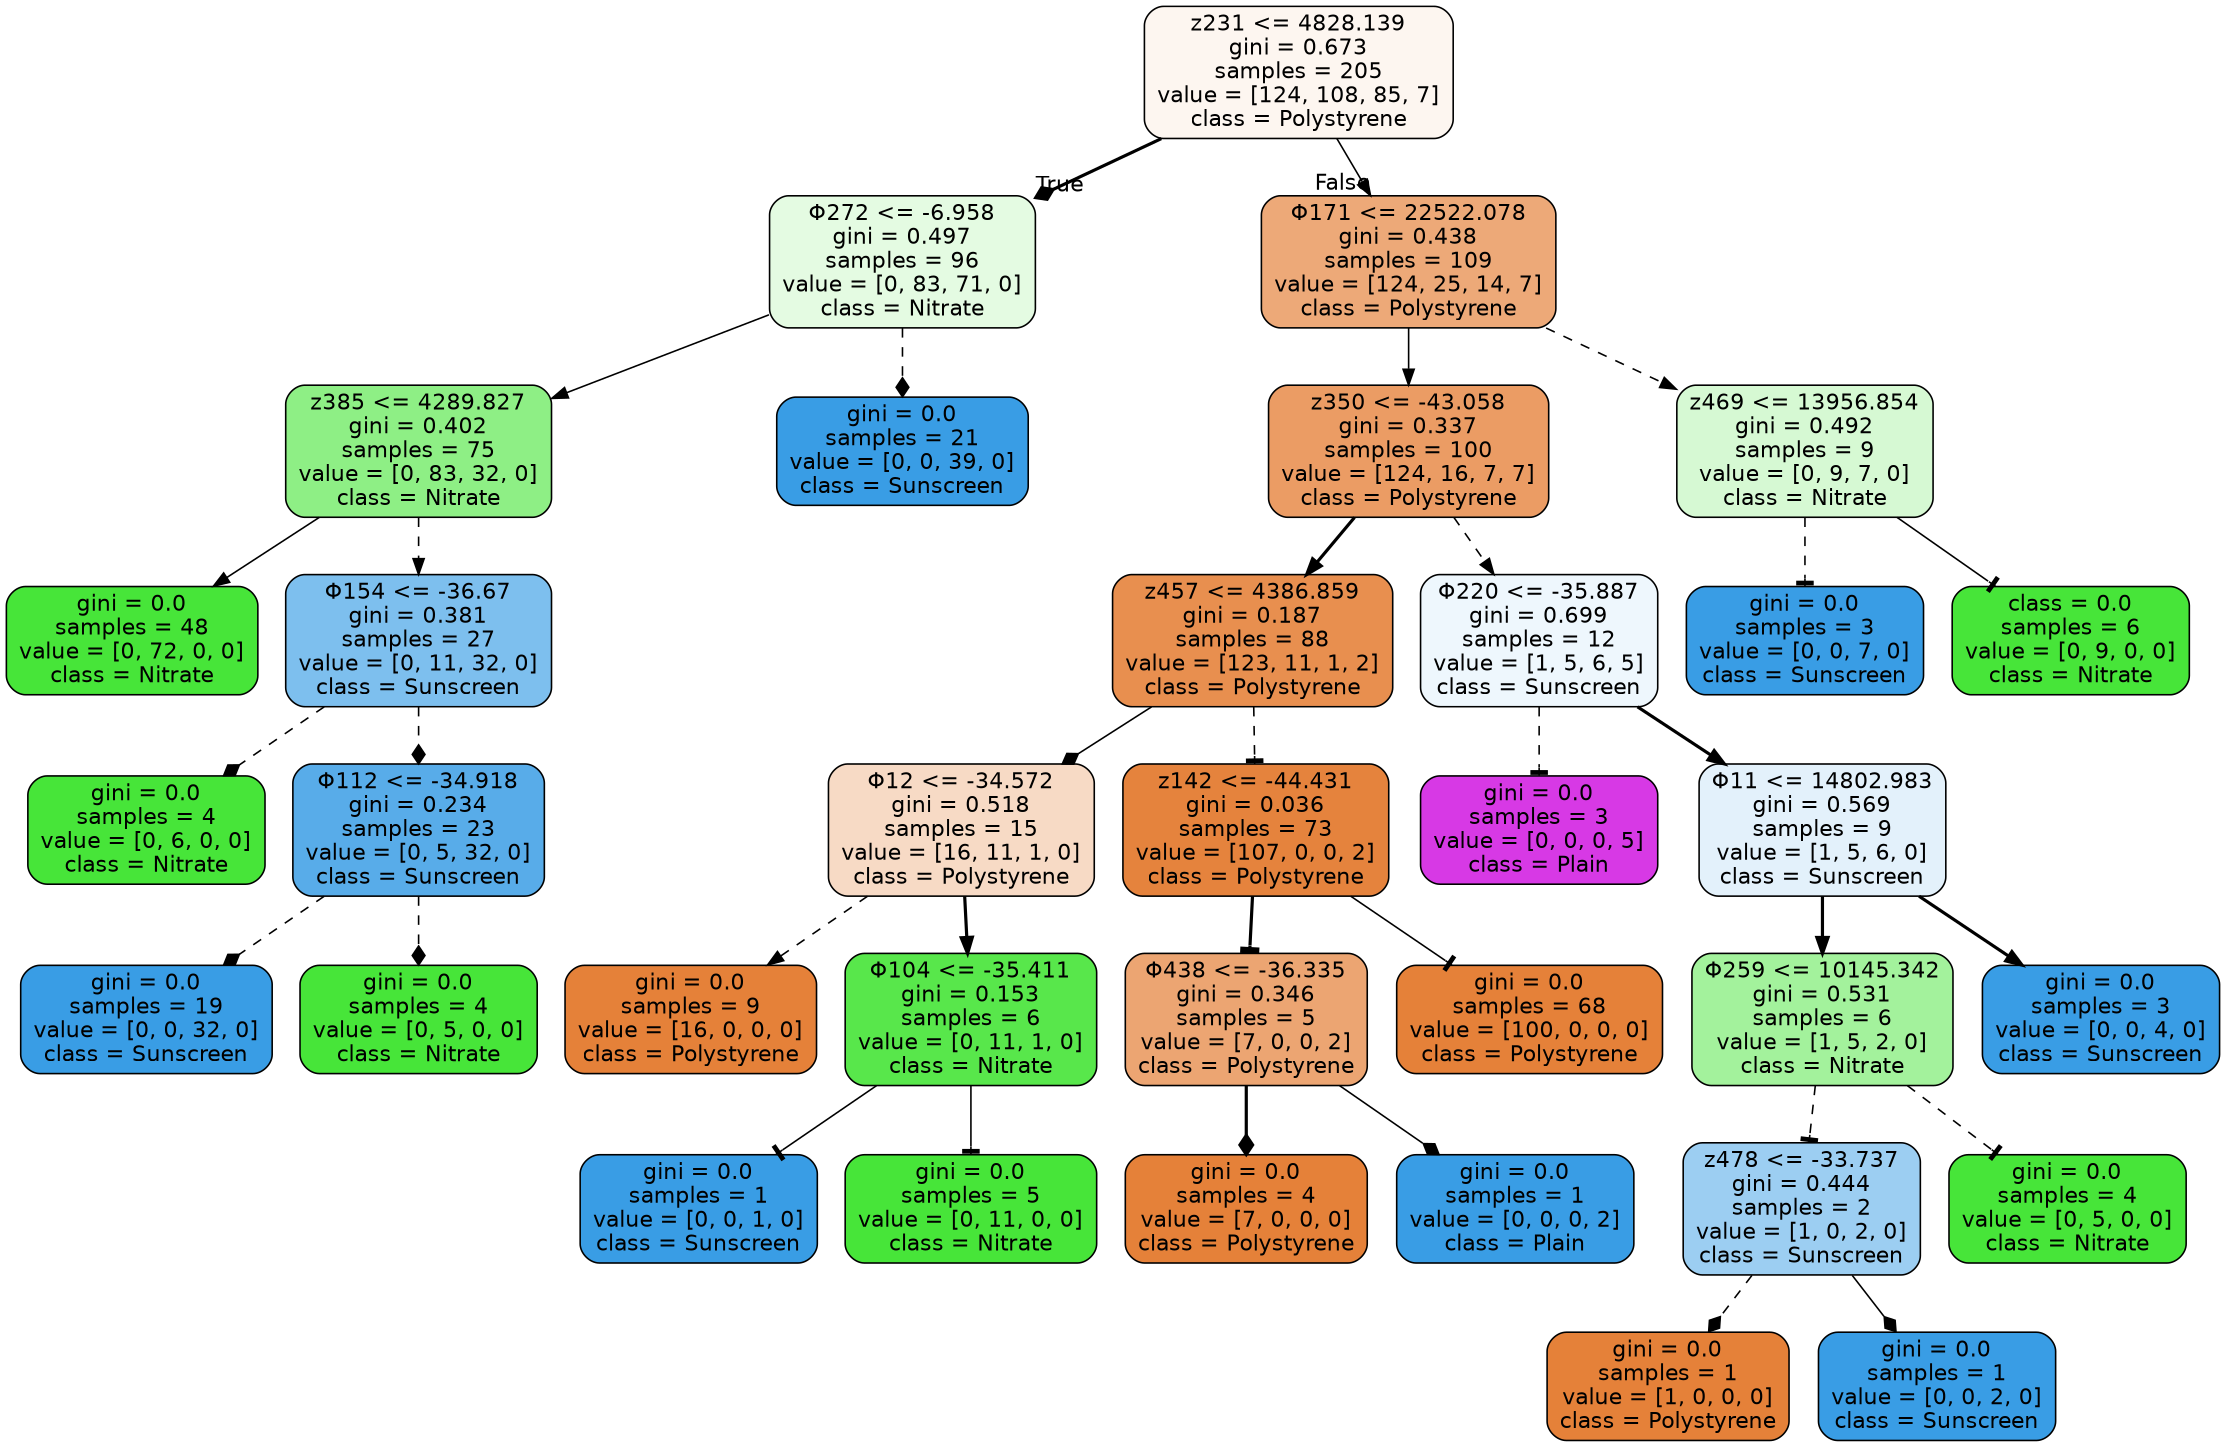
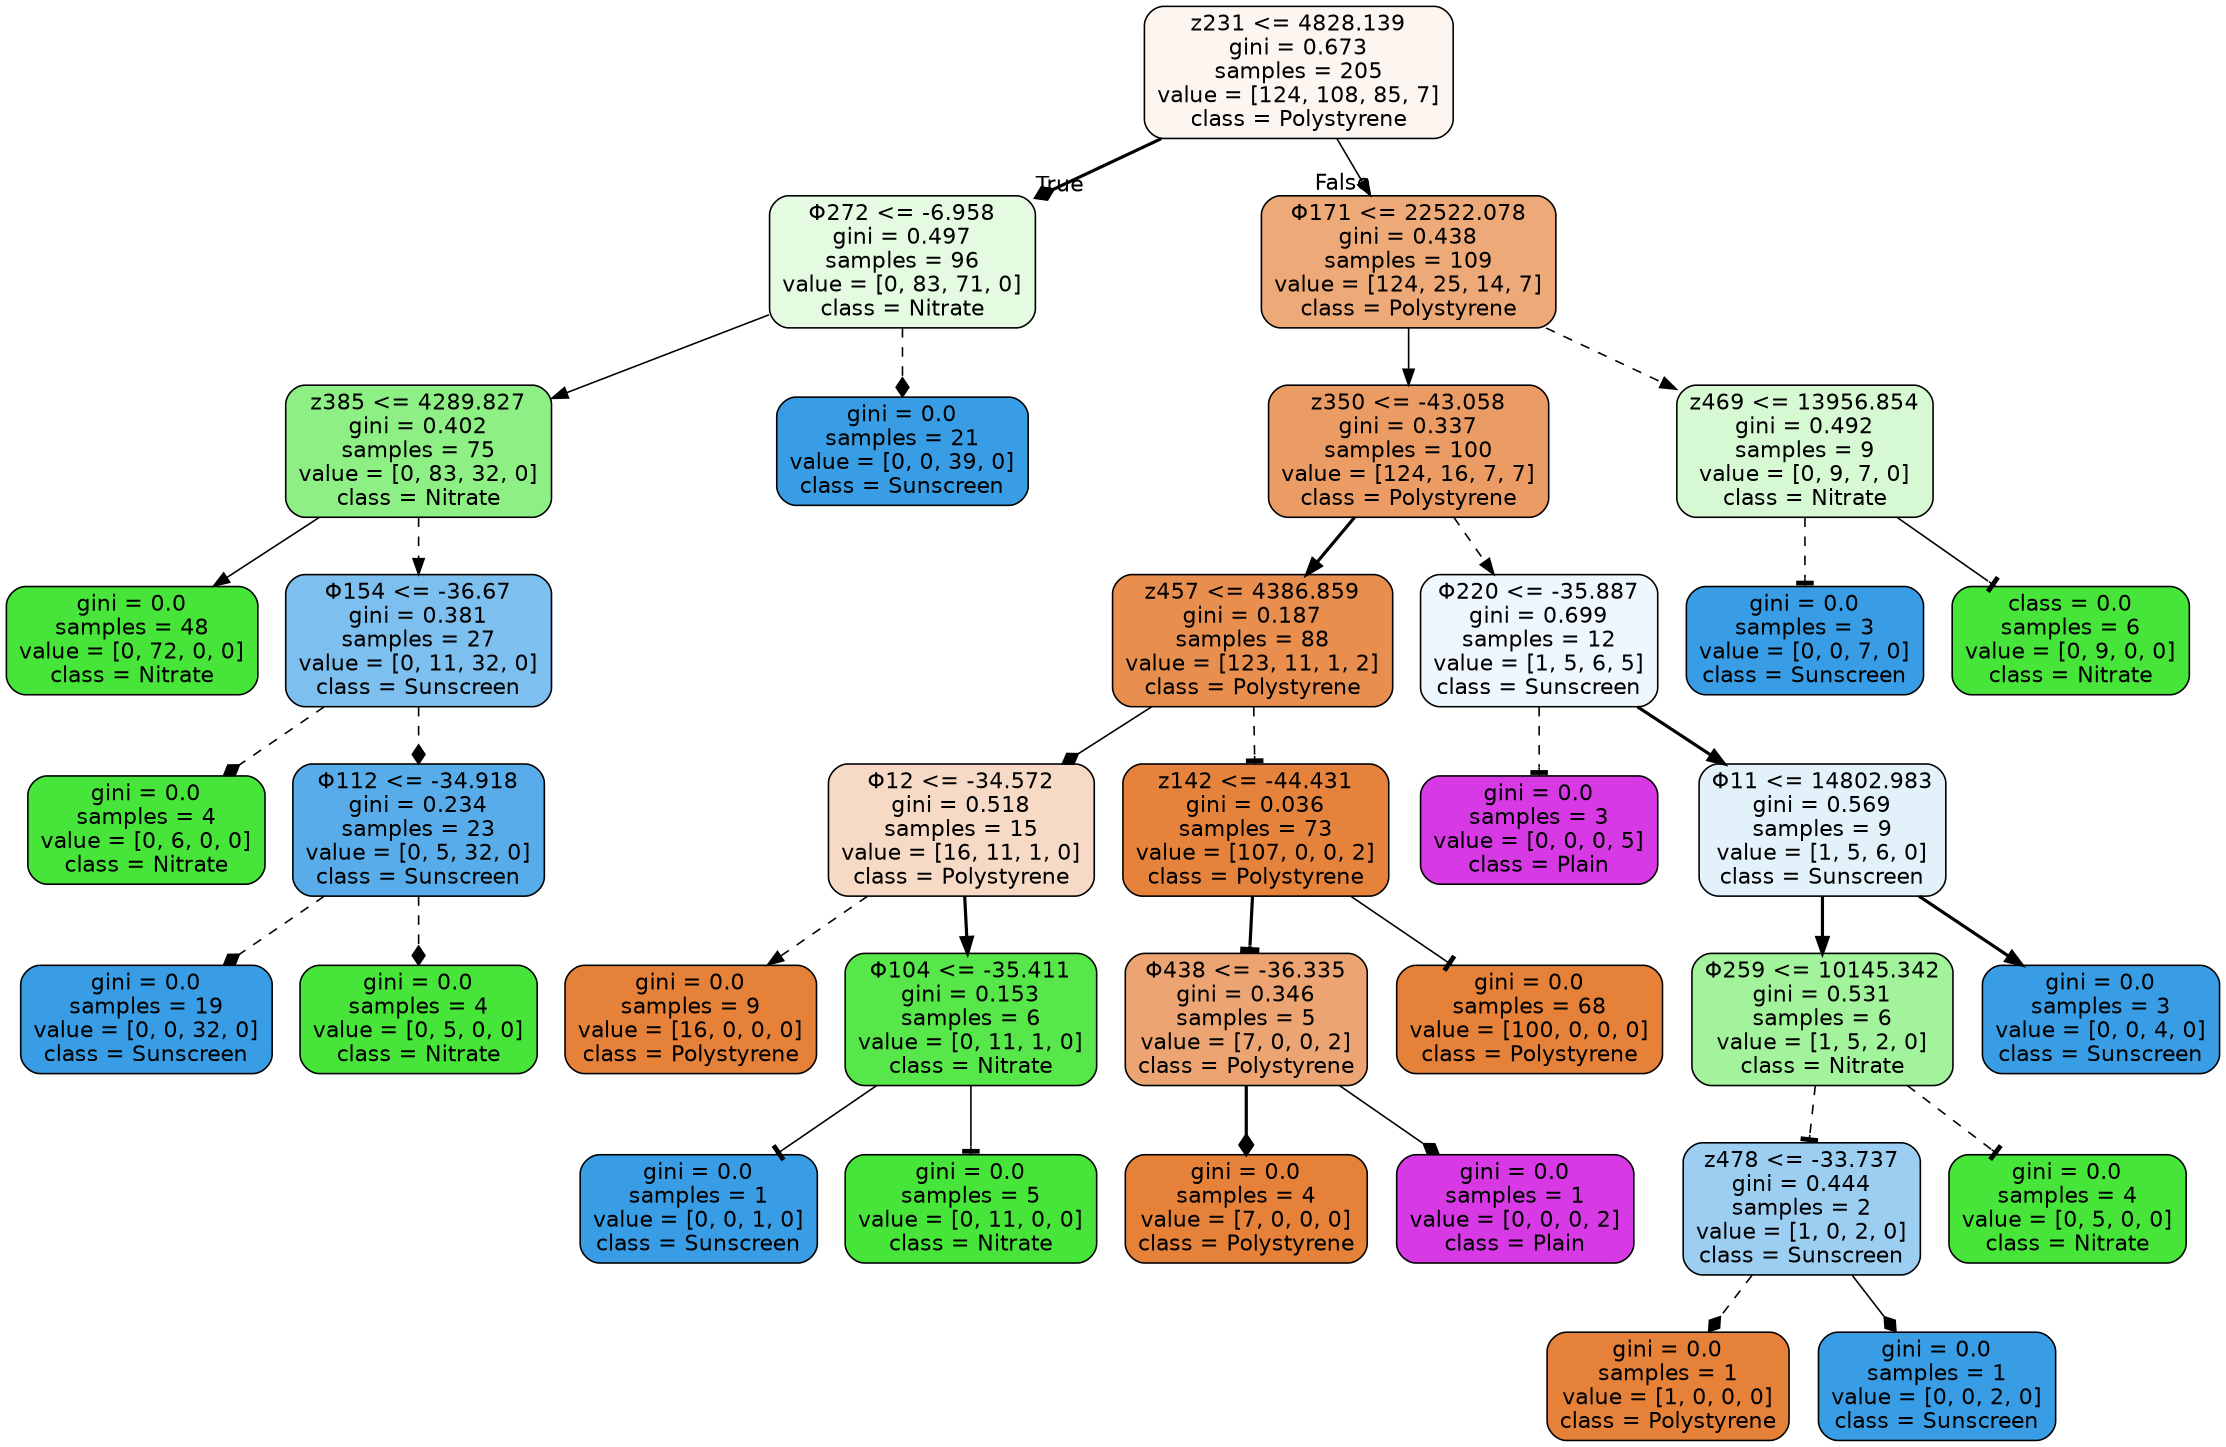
  digraph {
    node [color=black fillcolor="#399de5" fontname=helvetica shape=box style="filled, rounded"]
    edge [arrowhead=normal fontname=helvetica style=dashed]
    n1 [fillcolor="#fdf6f0" label="z231 <= 4828.139\ngini = 0.673\nsamples = 205\nvalue = [124, 108, 85, 7]\nclass = Polystyrene"]
    n2 [fillcolor="#e4fbe2" label="Φ272 <= -6.958\ngini = 0.497\nsamples = 96\nvalue = [0, 83, 71, 0]\nclass = Nitrate"]
    n3 [fillcolor="#eda978" label="Φ171 <= 22522.078\ngini = 0.438\nsamples = 109\nvalue = [124, 25, 14, 7]\nclass = Polystyrene"]
    n4 [fillcolor="#8eef85" label="z385 <= 4289.827\ngini = 0.402\nsamples = 75\nvalue = [0, 83, 32, 0]\nclass = Nitrate"]
    n5 [label="gini = 0.0\nsamples = 21\nvalue = [0, 0, 39, 0]\nclass = Sunscreen"]
    n6 [fillcolor="#eb9c64" label="z350 <= -43.058\ngini = 0.337\nsamples = 100\nvalue = [124, 16, 7, 7]\nclass = Polystyrene"]
    n7 [fillcolor="#d6f9d3" label="z469 <= 13956.854\ngini = 0.492\nsamples = 9\nvalue = [0, 9, 7, 0]\nclass = Nitrate"]
    n8 [fillcolor="#47e539" label="gini = 0.0\nsamples = 48\nvalue = [0, 72, 0, 0]\nclass = Nitrate"]
    n9 [fillcolor="#7dbfee" label="Φ154 <= -36.67\ngini = 0.381\nsamples = 27\nvalue = [0, 11, 32, 0]\nclass = Sunscreen"]
    n10 [fillcolor="#47e539" label="gini = 0.0\nsamples = 4\nvalue = [0, 6, 0, 0]\nclass = Nitrate"]
    n11 [fillcolor="#58ace9" label="Φ112 <= -34.918\ngini = 0.234\nsamples = 23\nvalue = [0, 5, 32, 0]\nclass = Sunscreen"]
    n12 [label="gini = 0.0\nsamples = 19\nvalue = [0, 0, 32, 0]\nclass = Sunscreen"]
    n13 [fillcolor="#47e539" label="gini = 0.0\nsamples = 4\nvalue = [0, 5, 0, 0]\nclass = Nitrate"]
    n14 [fillcolor="#e88f4f" label="z457 <= 4386.859\ngini = 0.187\nsamples = 88\nvalue = [123, 11, 1, 2]\nclass = Polystyrene"]
    n15 [fillcolor="#eef7fd" label="Φ220 <= -35.887\ngini = 0.699\nsamples = 12\nvalue = [1, 5, 6, 5]\nclass = Sunscreen"]
    n16 [label="gini = 0.0\nsamples = 3\nvalue = [0, 0, 7, 0]\nclass = Sunscreen"]
    n17 [fillcolor="#47e539" label="class = 0.0\nsamples = 6\nvalue = [0, 9, 0, 0]\nclass = Nitrate"]
    n18 [fillcolor="#f7dac5" label="Φ12 <= -34.572\ngini = 0.518\nsamples = 15\nvalue = [16, 11, 1, 0]\nclass = Polystyrene"]
    n19 [fillcolor="#e5833d" label="z142 <= -44.431\ngini = 0.036\nsamples = 73\nvalue = [107, 0, 0, 2]\nclass = Polystyrene"]
    n20 [fillcolor="#d739e5" label="gini = 0.0\nsamples = 3\nvalue = [0, 0, 0, 5]\nclass = Plain"]
    n21 [fillcolor="#e3f1fb" label="Φ11 <= 14802.983\ngini = 0.569\nsamples = 9\nvalue = [1, 5, 6, 0]\nclass = Sunscreen"]
    n22 [fillcolor="#e58139" label="gini = 0.0\nsamples = 9\nvalue = [16, 0, 0, 0]\nclass = Polystyrene"]
    n23 [fillcolor="#58e74b" label="Φ104 <= -35.411\ngini = 0.153\nsamples = 6\nvalue = [0, 11, 1, 0]\nclass = Nitrate"]
    n24 [fillcolor="#eca572" label="Φ438 <= -36.335\ngini = 0.346\nsamples = 5\nvalue = [7, 0, 0, 2]\nclass = Polystyrene"]
    n25 [fillcolor="#e58139" label="gini = 0.0\nsamples = 68\nvalue = [100, 0, 0, 0]\nclass = Polystyrene"]
    n26 [label="gini = 0.0\nsamples = 1\nvalue = [0, 0, 1, 0]\nclass = Sunscreen"]
    n27 [fillcolor="#47e539" label="gini = 0.0\nsamples = 5\nvalue = [0, 11, 0, 0]\nclass = Nitrate"]
    n28 [fillcolor="#e58139" label="gini = 0.0\nsamples = 4\nvalue = [7, 0, 0, 0]\nclass = Polystyrene"]
-   n29 [label="gini = 0.0\nsamples = 1\nvalue = [0, 0, 0, 2]\nclass = Plain"]
+   n29 [fillcolor="#d739e5" label="gini = 0.0\nsamples = 1\nvalue = [0, 0, 0, 2]\nclass = Plain"]
    n30 [fillcolor="#a3f29c" label="Φ259 <= 10145.342\ngini = 0.531\nsamples = 6\nvalue = [1, 5, 2, 0]\nclass = Nitrate"]
    n31 [label="gini = 0.0\nsamples = 3\nvalue = [0, 0, 4, 0]\nclass = Sunscreen"]
    n32 [fillcolor="#9ccef2" label="z478 <= -33.737\ngini = 0.444\nsamples = 2\nvalue = [1, 0, 2, 0]\nclass = Sunscreen"]
    n33 [fillcolor="#47e539" label="gini = 0.0\nsamples = 4\nvalue = [0, 5, 0, 0]\nclass = Nitrate"]
    n34 [fillcolor="#e58139" label="gini = 0.0\nsamples = 1\nvalue = [1, 0, 0, 0]\nclass = Polystyrene"]
    n35 [label="gini = 0.0\nsamples = 1\nvalue = [0, 0, 2, 0]\nclass = Sunscreen"]
    n1 -> n2 [arrowhead=diamond headlabel=True labelangle=45 labeldistance=2.5 style=bold]
    n1 -> n3 [headlabel=False labelangle=-45 labeldistance=2.5 style=solid]
    n2 -> n4 [style=solid]
    n2 -> n5 [arrowhead=diamond]
    n3 -> n6 [style=solid]
    n3 -> n7
    n4 -> n8 [style=solid]
    n4 -> n9
    n6 -> n14 [style=bold]
    n6 -> n15
    n7 -> n16 [arrowhead=tee]
    n7 -> n17 [arrowhead=tee style=solid]
    n9 -> n10 [arrowhead=diamond]
    n9 -> n11 [arrowhead=diamond]
    n11 -> n12 [arrowhead=diamond]
    n11 -> n13 [arrowhead=diamond]
    n14 -> n18 [arrowhead=diamond style=solid]
    n14 -> n19 [arrowhead=tee]
    n15 -> n20 [arrowhead=tee]
    n15 -> n21 [style=bold]
    n18 -> n22
    n18 -> n23 [style=bold]
    n19 -> n24 [arrowhead=tee style=bold]
    n19 -> n25 [arrowhead=tee style=solid]
    n21 -> n30 [style=bold]
    n21 -> n31 [style=bold]
    n23 -> n26 [arrowhead=tee style=solid]
    n23 -> n27 [arrowhead=tee style=solid]
    n24 -> n28 [arrowhead=diamond style=bold]
    n24 -> n29 [arrowhead=diamond style=solid]
    n30 -> n32 [arrowhead=tee]
    n30 -> n33 [arrowhead=tee]
    n32 -> n34 [arrowhead=diamond]
    n32 -> n35 [arrowhead=diamond style=solid]
  }
